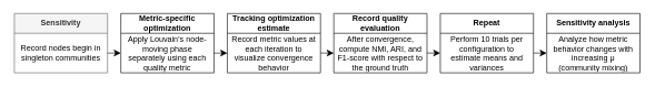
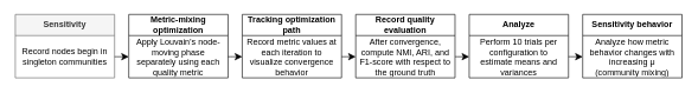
  <mxCell id="0" />
  <mxCell id="1" parent="0" />
  <mxCell id="2" value="&lt;b&gt;Sensitivity&lt;/b&gt;" style="swimlane;fontStyle=0;childLayout=stackLayout;horizontal=1;startSize=30;horizontalStack=0;resizeParent=1;resizeParentMax=0;resizeLast=0;collapsible=1;marginBottom=0;whiteSpace=wrap;html=1;fillColor=#f5f5f5;fontColor=#333333;strokeColor=#666666;" vertex="1" parent="1"><mxGeometry x="20" y="20" width="140" height="90" as="geometry" /></mxCell>
  <mxCell id="3" value="Record nodes begin in singleton communities" style="text;strokeColor=none;fillColor=none;align=center;verticalAlign=middle;spacingLeft=4;spacingRight=4;overflow=hidden;points=[[0,0.5],[1,0.5]];portConstraint=eastwest;rotatable=0;whiteSpace=wrap;html=1;" vertex="1" parent="2"><mxGeometry y="30" width="140" height="60" as="geometry" /></mxCell>
- <mxCell id="4" value="&lt;b&gt;Metric-specific optimization&lt;/b&gt;" style="swimlane;fontStyle=0;childLayout=stackLayout;horizontal=1;startSize=30;horizontalStack=0;resizeParent=1;resizeParentMax=0;resizeLast=0;collapsible=1;marginBottom=0;whiteSpace=wrap;html=1;" vertex="1" parent="1"><mxGeometry x="180" y="20" width="140" height="90" as="geometry" /></mxCell>
+ <mxCell id="4" value="&lt;b&gt;Metric-mixing optimization&lt;/b&gt;" style="swimlane;fontStyle=0;childLayout=stackLayout;horizontal=1;startSize=30;horizontalStack=0;resizeParent=1;resizeParentMax=0;resizeLast=0;collapsible=1;marginBottom=0;whiteSpace=wrap;html=1;" vertex="1" parent="1"><mxGeometry x="180" y="20" width="140" height="90" as="geometry" /></mxCell>
  <mxCell id="5" value="Apply Louvain’s node-moving phase separately using each quality metric" style="text;strokeColor=none;fillColor=none;align=center;verticalAlign=middle;spacingLeft=4;spacingRight=4;overflow=hidden;points=[[0,0.5],[1,0.5]];portConstraint=eastwest;rotatable=0;whiteSpace=wrap;html=1;" vertex="1" parent="4"><mxGeometry y="30" width="140" height="60" as="geometry" /></mxCell>
- <mxCell id="6" value="&lt;b&gt;Tracking optimization estimate&lt;/b&gt;" style="swimlane;fontStyle=0;childLayout=stackLayout;horizontal=1;startSize=30;horizontalStack=0;resizeParent=1;resizeParentMax=0;resizeLast=0;collapsible=1;marginBottom=0;whiteSpace=wrap;html=1;" vertex="1" parent="1"><mxGeometry x="340" y="20" width="140" height="90" as="geometry" /></mxCell>
+ <mxCell id="6" value="&lt;b&gt;Tracking optimization path&lt;/b&gt;" style="swimlane;fontStyle=0;childLayout=stackLayout;horizontal=1;startSize=30;horizontalStack=0;resizeParent=1;resizeParentMax=0;resizeLast=0;collapsible=1;marginBottom=0;whiteSpace=wrap;html=1;" vertex="1" parent="1"><mxGeometry x="340" y="20" width="140" height="90" as="geometry" /></mxCell>
  <mxCell id="7" value="Record metric values at each iteration to visualize convergence behavior" style="text;strokeColor=none;fillColor=none;align=center;verticalAlign=middle;spacingLeft=4;spacingRight=4;overflow=hidden;points=[[0,0.5],[1,0.5]];portConstraint=eastwest;rotatable=0;whiteSpace=wrap;html=1;" vertex="1" parent="6"><mxGeometry y="30" width="140" height="60" as="geometry" /></mxCell>
  <mxCell id="8" value="&lt;b&gt;Record quality evaluation&lt;/b&gt;" style="swimlane;fontStyle=0;childLayout=stackLayout;horizontal=1;startSize=30;horizontalStack=0;resizeParent=1;resizeParentMax=0;resizeLast=0;collapsible=1;marginBottom=0;whiteSpace=wrap;html=1;" vertex="1" parent="1"><mxGeometry x="500" y="20" width="140" height="90" as="geometry" /></mxCell>
  <mxCell id="9" value="After convergence, compute NMI, ARI, and F1-score with respect to the ground truth" style="text;strokeColor=none;fillColor=none;align=center;verticalAlign=middle;spacingLeft=4;spacingRight=4;overflow=hidden;points=[[0,0.5],[1,0.5]];portConstraint=eastwest;rotatable=0;whiteSpace=wrap;html=1;" vertex="1" parent="8"><mxGeometry y="30" width="140" height="60" as="geometry" /></mxCell>
- <mxCell id="10" value="&lt;b&gt;Sensitivity analysis&lt;/b&gt;" style="swimlane;fontStyle=0;childLayout=stackLayout;horizontal=1;startSize=30;horizontalStack=0;resizeParent=1;resizeParentMax=0;resizeLast=0;collapsible=1;marginBottom=0;whiteSpace=wrap;html=1;" vertex="1" parent="1"><mxGeometry x="820" y="20" width="140" height="90" as="geometry" /></mxCell>
+ <mxCell id="10" value="&lt;b&gt;Sensitivity behavior&lt;/b&gt;" style="swimlane;fontStyle=0;childLayout=stackLayout;horizontal=1;startSize=30;horizontalStack=0;resizeParent=1;resizeParentMax=0;resizeLast=0;collapsible=1;marginBottom=0;whiteSpace=wrap;html=1;" vertex="1" parent="1"><mxGeometry x="820" y="20" width="140" height="90" as="geometry" /></mxCell>
  <mxCell id="11" value="Analyze how metric behavior changes with increasing μ (community mixing)" style="text;strokeColor=none;fillColor=none;align=center;verticalAlign=middle;spacingLeft=4;spacingRight=4;overflow=hidden;points=[[0,0.5],[1,0.5]];portConstraint=eastwest;rotatable=0;whiteSpace=wrap;html=1;" vertex="1" parent="10"><mxGeometry y="30" width="140" height="60" as="geometry" /></mxCell>
- <mxCell id="12" value="&lt;b&gt;Repeat&lt;/b&gt;" style="swimlane;fontStyle=0;childLayout=stackLayout;horizontal=1;startSize=30;horizontalStack=0;resizeParent=1;resizeParentMax=0;resizeLast=0;collapsible=1;marginBottom=0;whiteSpace=wrap;html=1;" vertex="1" parent="1"><mxGeometry x="660" y="20" width="140" height="90" as="geometry" /></mxCell>
+ <mxCell id="12" value="&lt;b&gt;Analyze&lt;/b&gt;" style="swimlane;fontStyle=0;childLayout=stackLayout;horizontal=1;startSize=30;horizontalStack=0;resizeParent=1;resizeParentMax=0;resizeLast=0;collapsible=1;marginBottom=0;whiteSpace=wrap;html=1;" vertex="1" parent="1"><mxGeometry x="660" y="20" width="140" height="90" as="geometry" /></mxCell>
  <mxCell id="13" value="Perform 10 trials per configuration to estimate means and variances" style="text;strokeColor=none;fillColor=none;align=center;verticalAlign=middle;spacingLeft=4;spacingRight=4;overflow=hidden;points=[[0,0.5],[1,0.5]];portConstraint=eastwest;rotatable=0;whiteSpace=wrap;html=1;" vertex="1" parent="12"><mxGeometry y="30" width="140" height="60" as="geometry" /></mxCell>
  <mxCell id="14" style="edgeStyle=none;curved=1;rounded=0;orthogonalLoop=1;jettySize=auto;html=1;exitX=1;exitY=0.5;exitDx=0;exitDy=0;fontSize=12;startSize=8;endSize=8;" edge="1" parent="1" source="5" target="7"><mxGeometry relative="1" as="geometry" /></mxCell>
  <mxCell id="15" style="edgeStyle=none;curved=1;rounded=0;orthogonalLoop=1;jettySize=auto;html=1;exitX=1;exitY=0.5;exitDx=0;exitDy=0;entryX=0;entryY=0.5;entryDx=0;entryDy=0;fontSize=12;startSize=8;endSize=8;" edge="1" parent="1" source="3" target="5"><mxGeometry relative="1" as="geometry" /></mxCell>
  <mxCell id="16" style="edgeStyle=none;curved=1;rounded=0;orthogonalLoop=1;jettySize=auto;html=1;exitX=1;exitY=0.5;exitDx=0;exitDy=0;entryX=0;entryY=0.5;entryDx=0;entryDy=0;fontSize=12;startSize=8;endSize=8;" edge="1" parent="1" source="7" target="9"><mxGeometry relative="1" as="geometry" /></mxCell>
  <mxCell id="17" style="edgeStyle=none;curved=1;rounded=0;orthogonalLoop=1;jettySize=auto;html=1;exitX=1;exitY=0.5;exitDx=0;exitDy=0;entryX=0;entryY=0.5;entryDx=0;entryDy=0;fontSize=12;startSize=8;endSize=8;" edge="1" parent="1" source="9" target="13"><mxGeometry relative="1" as="geometry" /></mxCell>
  <mxCell id="18" style="edgeStyle=none;curved=1;rounded=0;orthogonalLoop=1;jettySize=auto;html=1;exitX=1;exitY=0.5;exitDx=0;exitDy=0;entryX=0;entryY=0.5;entryDx=0;entryDy=0;fontSize=12;startSize=8;endSize=8;" edge="1" parent="1" source="13" target="11"><mxGeometry relative="1" as="geometry" /></mxCell>
